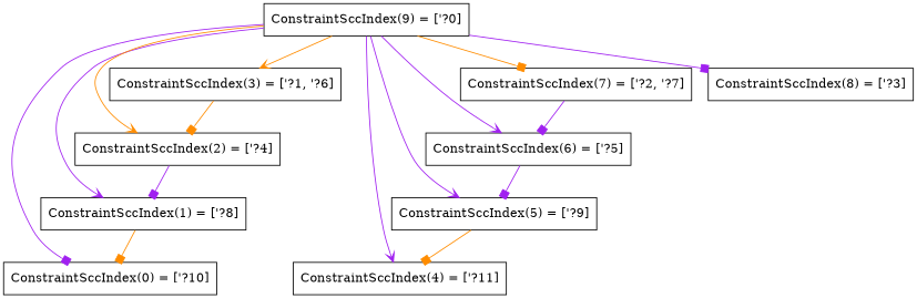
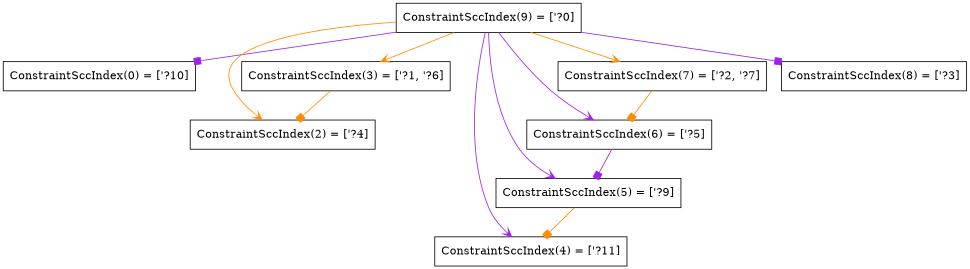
  digraph {
    node [shape=box]
    edge [arrowhead=box color=purple]
    n1 [label="ConstraintSccIndex(0) = [\'?10]"]
-   n2 [label="ConstraintSccIndex(1) = [\'?8]"]
    n3 [label="ConstraintSccIndex(2) = [\'?4]"]
    n4 [label="ConstraintSccIndex(3) = [\'?1, \'?6]"]
    n5 [label="ConstraintSccIndex(4) = [\'?11]"]
    n6 [label="ConstraintSccIndex(5) = [\'?9]"]
    n7 [label="ConstraintSccIndex(6) = [\'?5]"]
    n8 [label="ConstraintSccIndex(7) = [\'?2, \'?7]"]
    n9 [label="ConstraintSccIndex(8) = [\'?3]"]
    n10 [label="ConstraintSccIndex(9) = [\'?0]"]
-   n2 -> n1 [color=darkorange]
-   n3 -> n2
    n4 -> n3 [color=darkorange]
    n6 -> n5 [color=darkorange]
    n7 -> n6
-   n8 -> n7
+   n8 -> n7 [color=darkorange]
    n10 -> n1
-   n10 -> n2 [arrowhead=vee]
    n10 -> n3 [arrowhead=vee color=darkorange]
    n10 -> n4 [arrowhead=vee color=darkorange]
    n10 -> n5 [arrowhead=vee]
    n10 -> n6 [arrowhead=vee]
    n10 -> n7 [arrowhead=vee]
-   n10 -> n8 [color=darkorange]
+   n10 -> n8 [arrowhead=vee color=darkorange]
    n10 -> n9
  }
